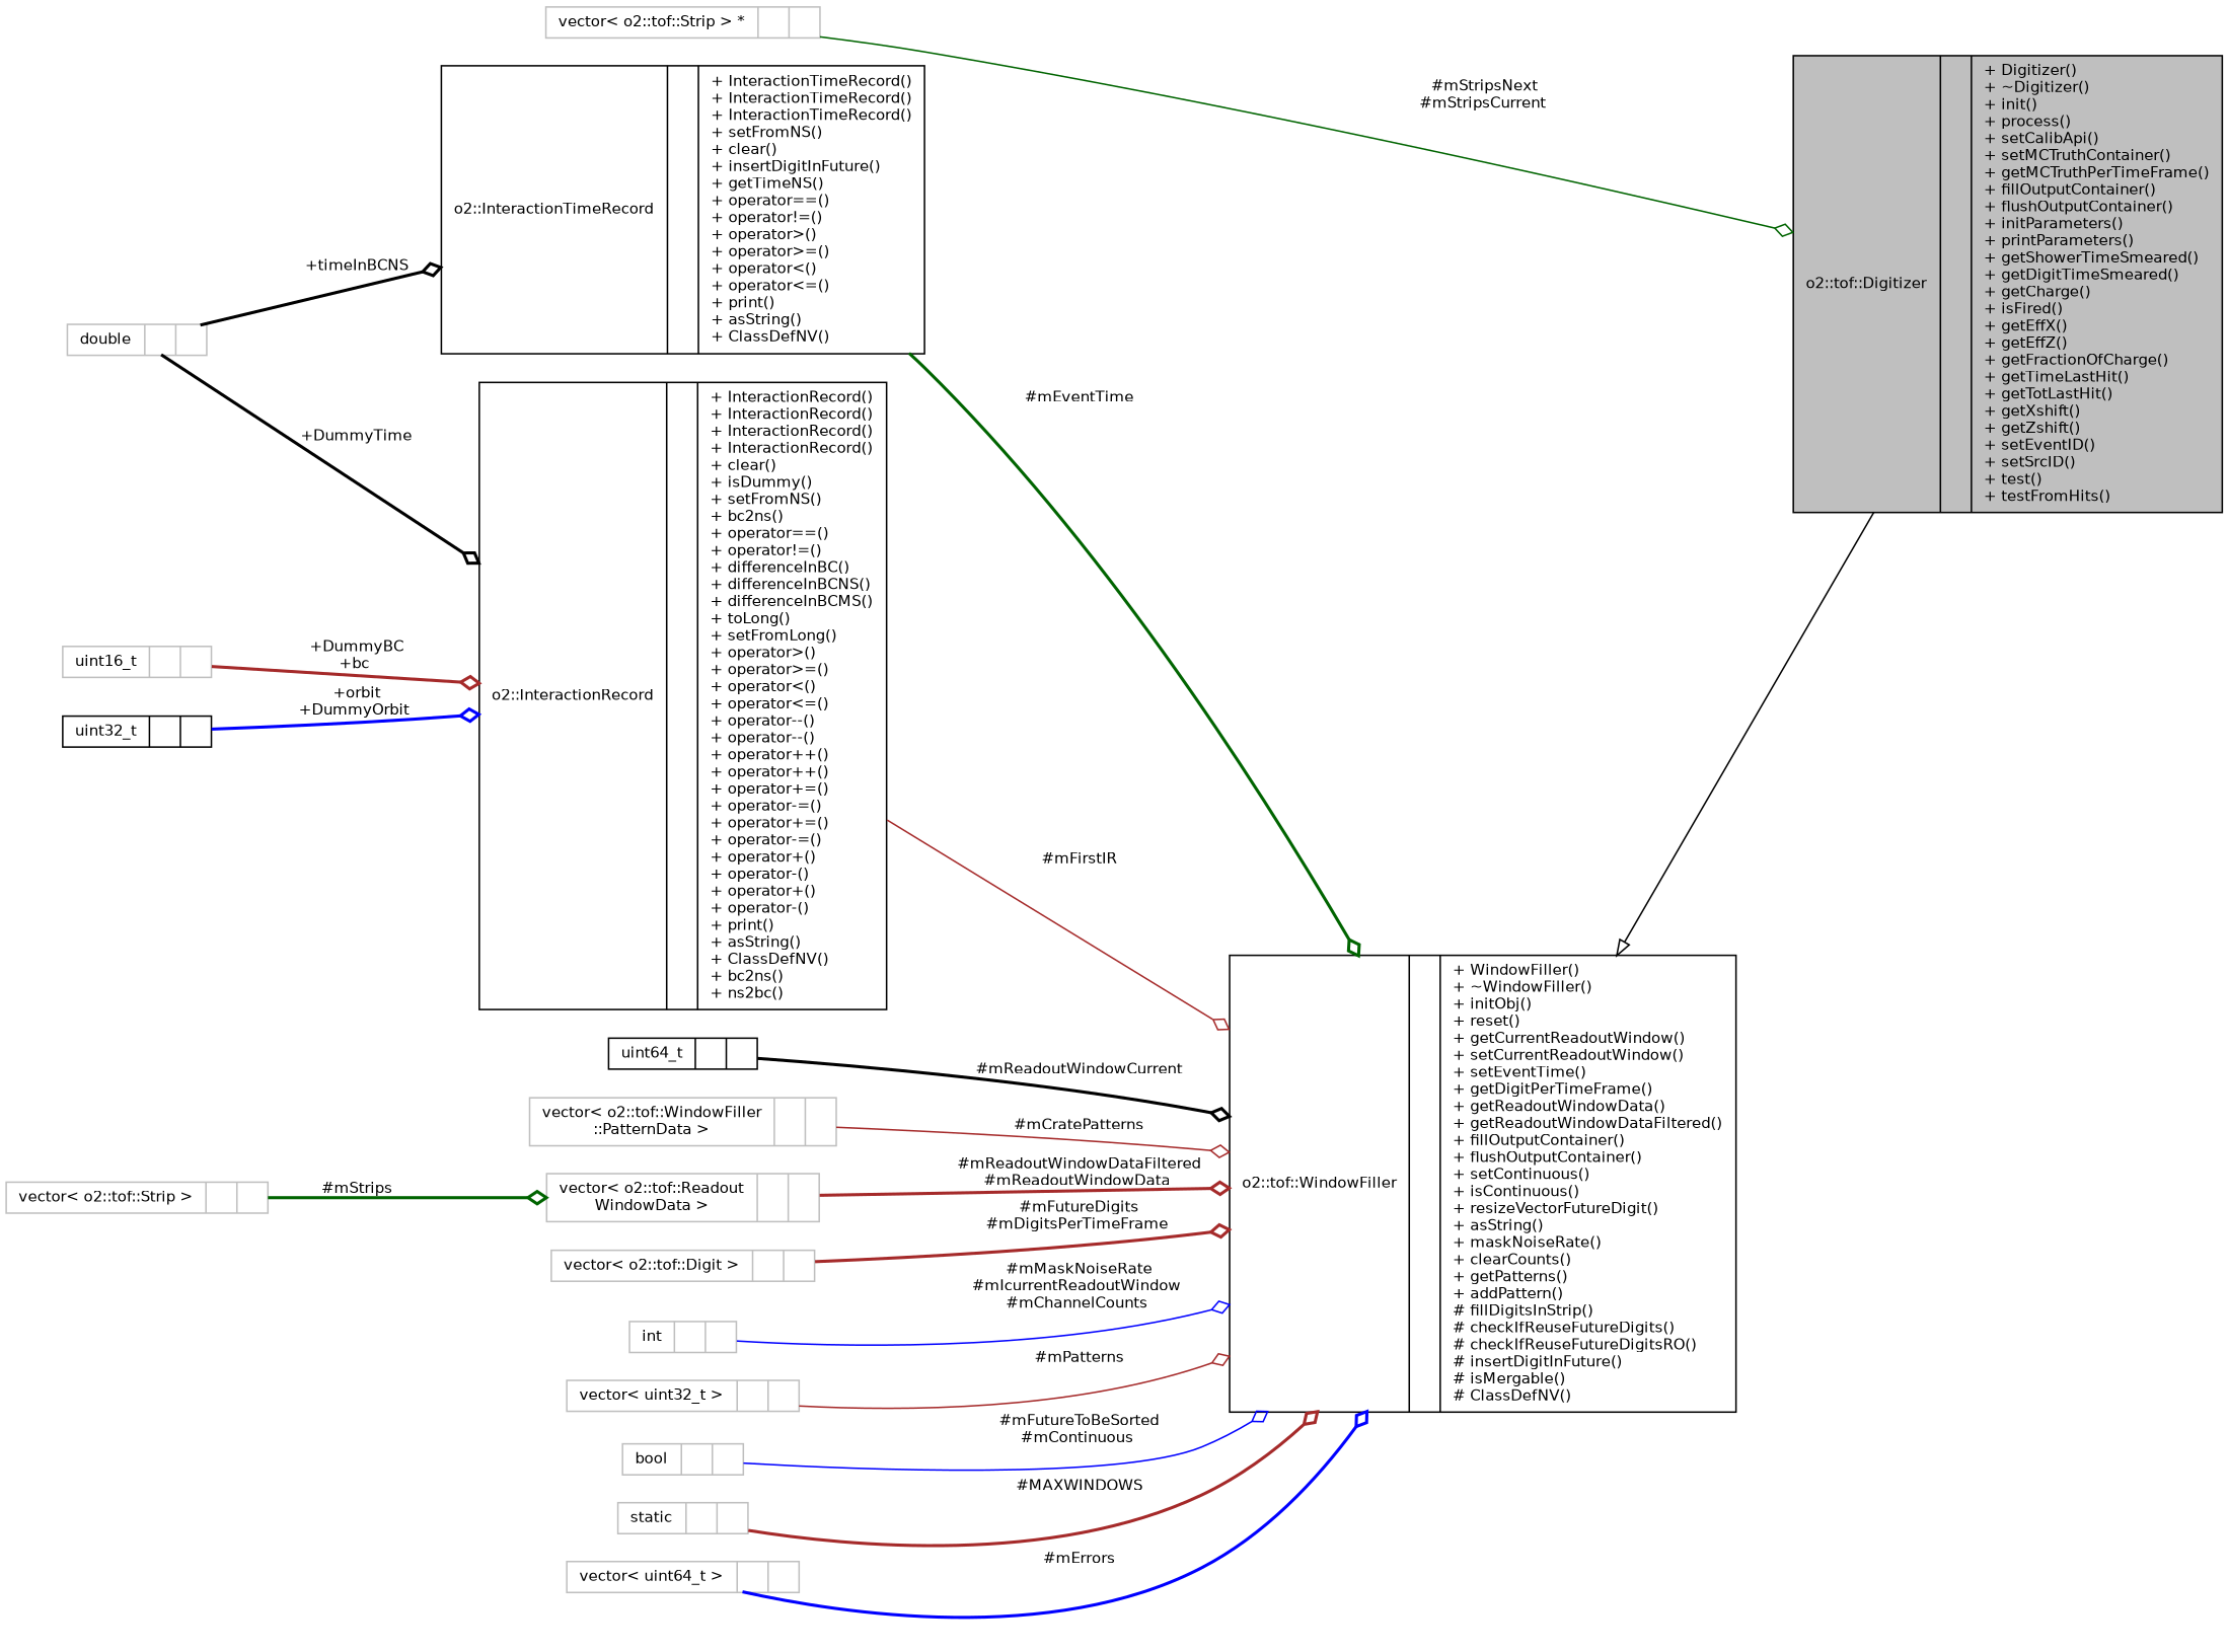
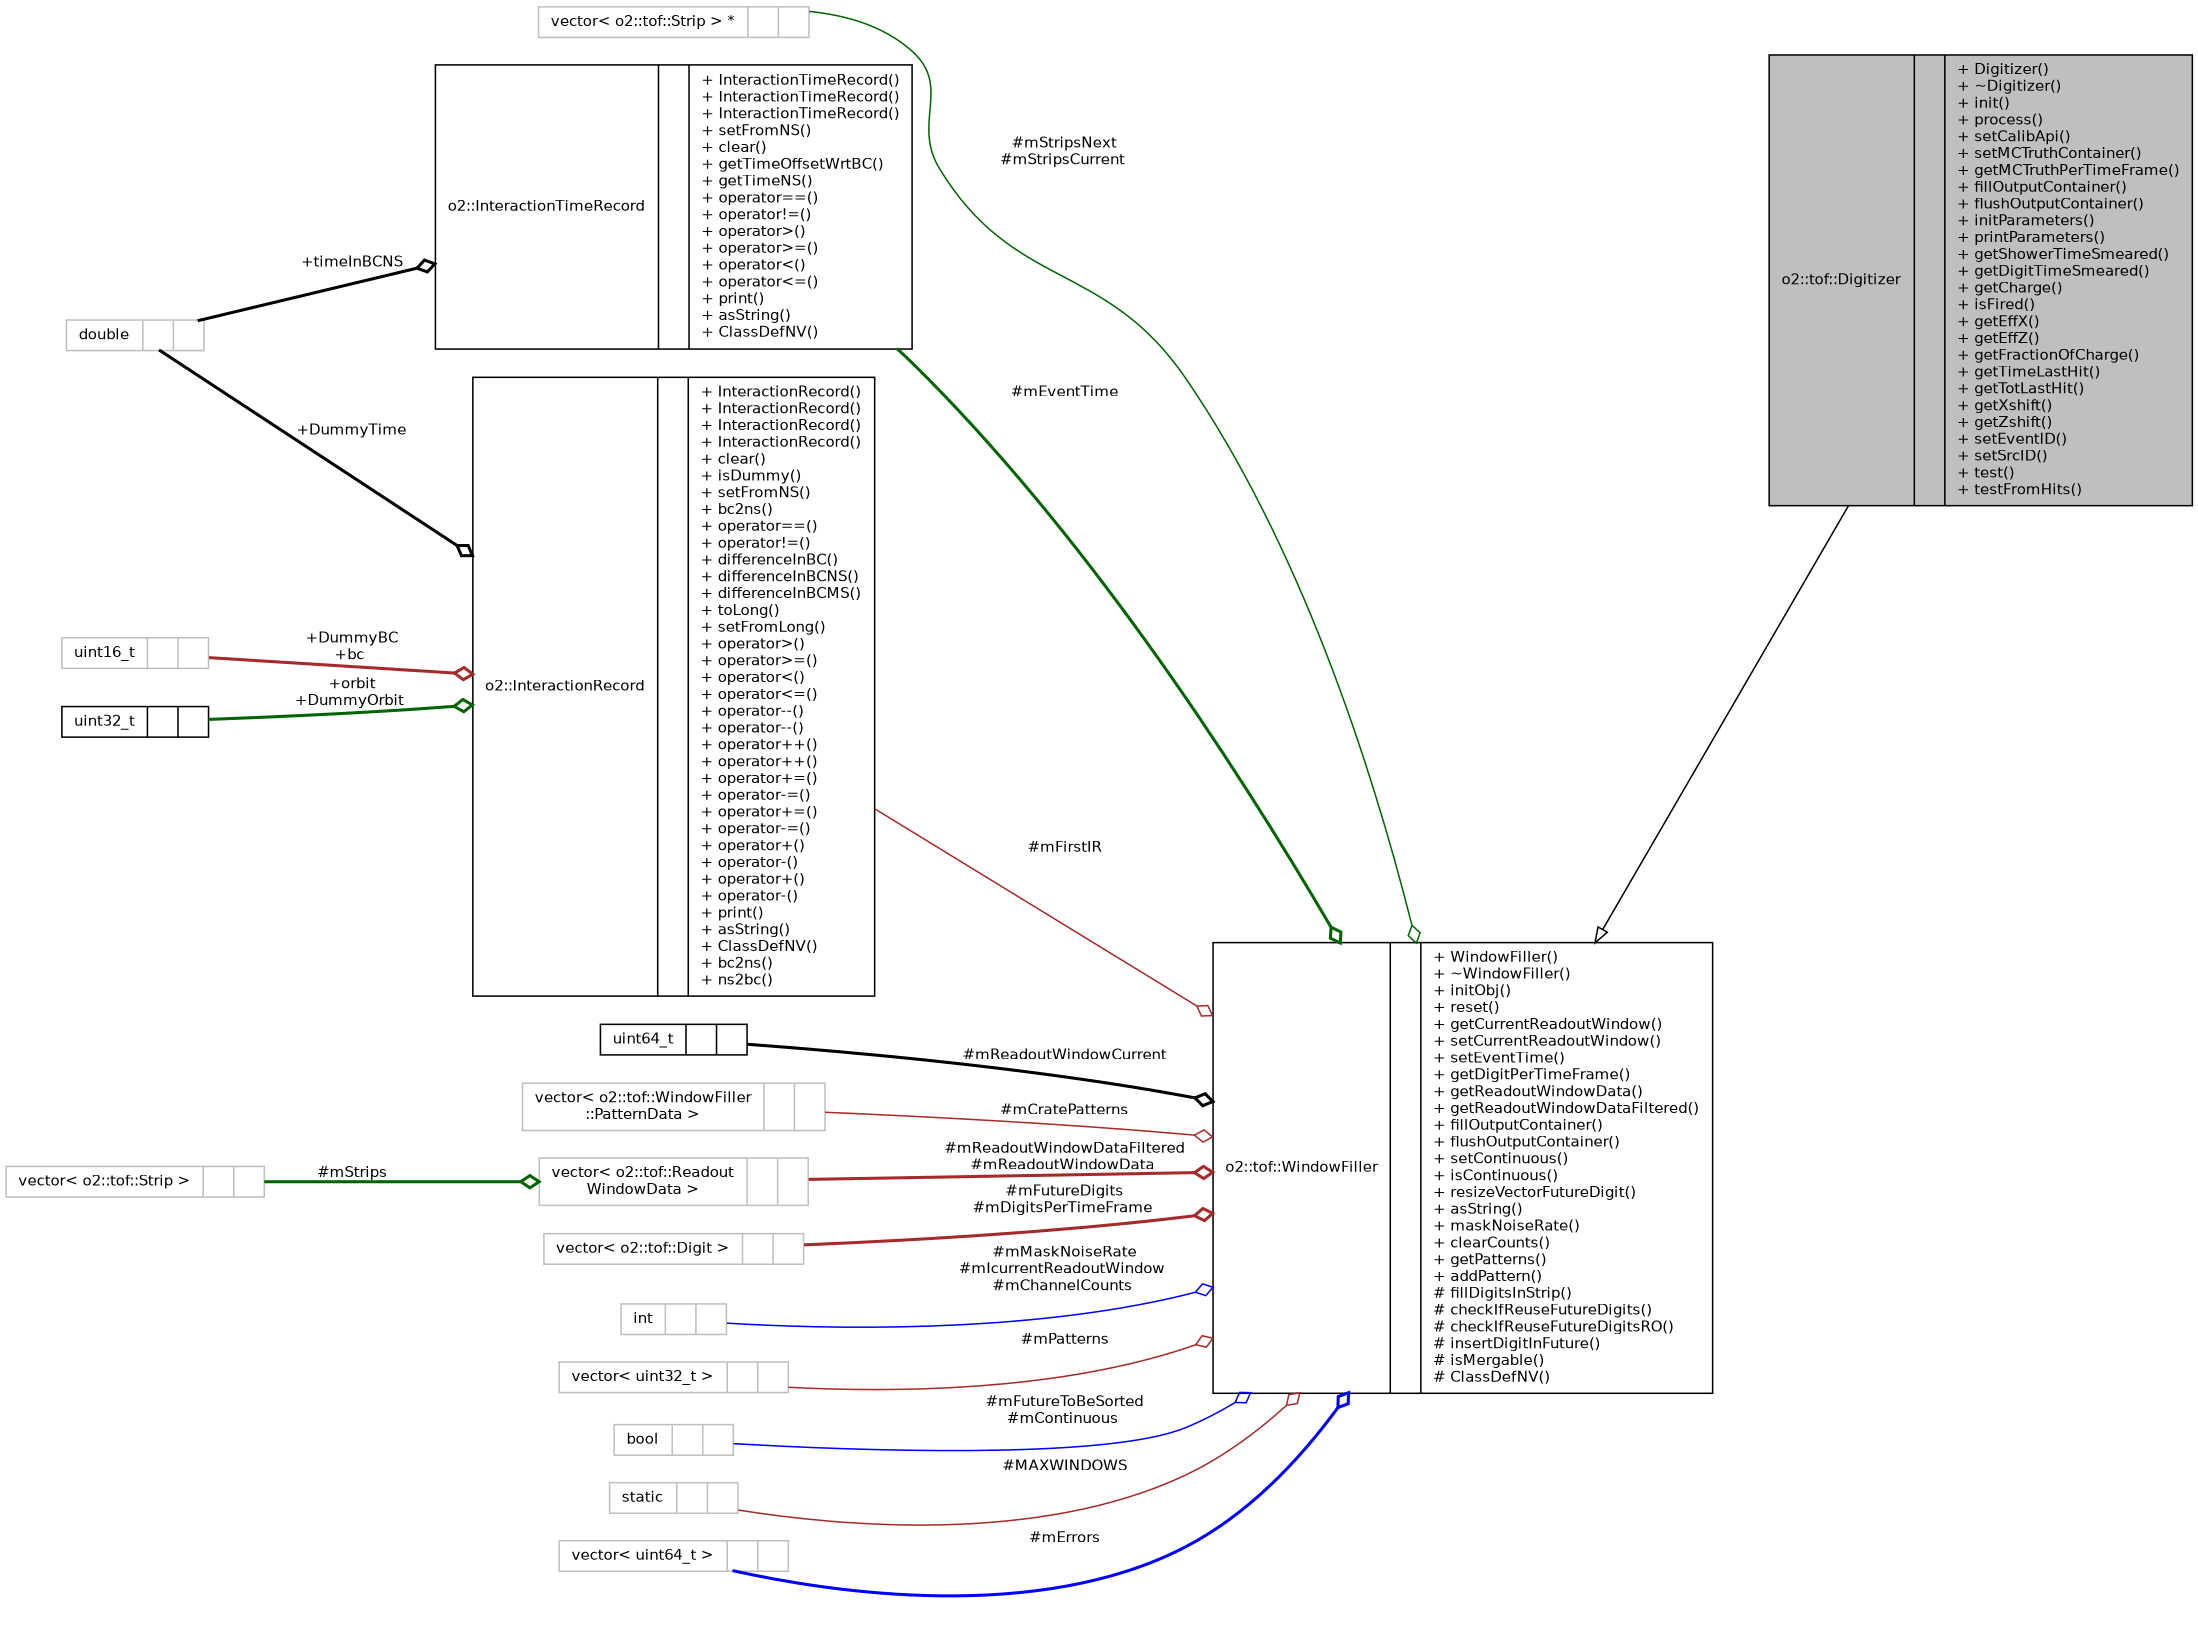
  digraph {
    rankdir=LR
    node [color=grey75 fontname=Helvetica fontsize=10 shape=record]
    edge [color=brown fontname=Helvetica fontsize=10 labelfontname=Helvetica labelfontsize=10 style=bold arrowhead=odiamond]
    n1 [color=black fillcolor=grey75 fontcolor=black height=0.2 label="{o2::tof::Digitizer\n||+ Digitizer()\l+ ~Digitizer()\l+ init()\l+ process()\l+ setCalibApi()\l+ setMCTruthContainer()\l+ getMCTruthPerTimeFrame()\l+ fillOutputContainer()\l+ flushOutputContainer()\l+ initParameters()\l+ printParameters()\l+ getShowerTimeSmeared()\l+ getDigitTimeSmeared()\l+ getCharge()\l+ isFired()\l+ getEffX()\l+ getEffZ()\l+ getFractionOfCharge()\l+ getTimeLastHit()\l+ getTotLastHit()\l+ getXshift()\l+ getZshift()\l+ setEventID()\l+ setSrcID()\l+ test()\l+ testFromHits()\l}" style=filled width=0.4]
    n2 [color=black height=0.2 label="{o2::tof::WindowFiller\n||+ WindowFiller()\l+ ~WindowFiller()\l+ initObj()\l+ reset()\l+ getCurrentReadoutWindow()\l+ setCurrentReadoutWindow()\l+ setEventTime()\l+ getDigitPerTimeFrame()\l+ getReadoutWindowData()\l+ getReadoutWindowDataFiltered()\l+ fillOutputContainer()\l+ flushOutputContainer()\l+ setContinuous()\l+ isContinuous()\l+ resizeVectorFutureDigit()\l+ asString()\l+ maskNoiseRate()\l+ clearCounts()\l+ getPatterns()\l+ addPattern()\l# fillDigitsInStrip()\l# checkIfReuseFutureDigits()\l# checkIfReuseFutureDigitsRO()\l# insertDigitInFuture()\l# isMergable()\l# ClassDefNV()\l}" width=0.4]
    n3 [height=0.2 label="{vector\< o2::tof::Strip \> *\n||}" width=0.4]
    n4 [color=black height=0.2 label="{o2::InteractionRecord\n||+ InteractionRecord()\l+ InteractionRecord()\l+ InteractionRecord()\l+ InteractionRecord()\l+ clear()\l+ isDummy()\l+ setFromNS()\l+ bc2ns()\l+ operator==()\l+ operator!=()\l+ differenceInBC()\l+ differenceInBCNS()\l+ differenceInBCMS()\l+ toLong()\l+ setFromLong()\l+ operator\>()\l+ operator\>=()\l+ operator\<()\l+ operator\<=()\l+ operator--()\l+ operator--()\l+ operator++()\l+ operator++()\l+ operator+=()\l+ operator-=()\l+ operator+=()\l+ operator-=()\l+ operator+()\l+ operator-()\l+ operator+()\l+ operator-()\l+ print()\l+ asString()\l+ ClassDefNV()\l+ bc2ns()\l+ ns2bc()\l}" width=0.4]
-   n5 [color=black height=0.2 label="{o2::InteractionTimeRecord\n||+ InteractionTimeRecord()\l+ InteractionTimeRecord()\l+ InteractionTimeRecord()\l+ setFromNS()\l+ clear()\l+ insertDigitInFuture()\l+ getTimeNS()\l+ operator==()\l+ operator!=()\l+ operator\>()\l+ operator\>=()\l+ operator\<()\l+ operator\<=()\l+ print()\l+ asString()\l+ ClassDefNV()\l}" width=0.4]
+   n5 [color=black height=0.2 label="{o2::InteractionTimeRecord\n||+ InteractionTimeRecord()\l+ InteractionTimeRecord()\l+ InteractionTimeRecord()\l+ setFromNS()\l+ clear()\l+ getTimeOffsetWrtBC()\l+ getTimeNS()\l+ operator==()\l+ operator!=()\l+ operator\>()\l+ operator\>=()\l+ operator\<()\l+ operator\<=()\l+ print()\l+ asString()\l+ ClassDefNV()\l}" width=0.4]
    n6 [height=0.2 label="{double\n||}" width=0.4]
    n7 [height=0.2 label="{uint16_t\n||}" width=0.4]
    n8 [color=black height=0.2 label="{uint32_t\n||}" width=0.4]
    n9 [color=black height=0.2 label="{uint64_t\n||}" width=0.4]
    n10 [height=0.2 label="{vector\< o2::tof::WindowFiller\l::PatternData \>\n||}" width=0.4]
    n11 [height=0.2 label="{vector\< o2::tof::Strip \>\n||}" width=0.4]
    n12 [height=0.2 label="{vector\< o2::tof::Readout\lWindowData \>\n||}" width=0.4]
    n13 [height=0.2 label="{vector\< o2::tof::Digit \>\n||}" width=0.4]
    n14 [height=0.2 label="{int\n||}" width=0.4]
    n15 [height=0.2 label="{vector\< uint32_t \>\n||}" width=0.4]
    n16 [height=0.2 label="{bool\n||}" width=0.4]
    n17 [height=0.2 label="{static\n||}" width=0.4]
    n18 [height=0.2 label="{vector\< uint64_t \>\n||}" width=0.4]
    n2 -> n1 [arrowtail=onormal color=black dir=back style=solid arrowhead=""]
-   n3 -> n1 [color=darkgreen label=" #mStripsNext\n#mStripsCurrent" style=solid]
+   n3 -> n2 [color=darkgreen label=" #mStripsNext\n#mStripsCurrent" style=solid]
    n4 -> n2 [label=" #mFirstIR" style=solid]
    n5 -> n2 [color=darkgreen label=" #mEventTime"]
    n6 -> n4 [color=black label=" +DummyTime"]
    n6 -> n5 [color=black label=" +timeInBCNS"]
    n7 -> n4 [label=" +DummyBC\n+bc"]
-   n8 -> n4 [color=blue label=" +orbit\n+DummyOrbit"]
+   n8 -> n4 [color=darkgreen label=" +orbit\n+DummyOrbit"]
    n9 -> n2 [color=black label=" #mReadoutWindowCurrent"]
    n10 -> n2 [label=" #mCratePatterns" style=solid]
    n11 -> n12 [color=darkgreen label=" #mStrips"]
    n12 -> n2 [label=" #mReadoutWindowDataFiltered\n#mReadoutWindowData"]
    n13 -> n2 [label=" #mFutureDigits\n#mDigitsPerTimeFrame"]
    n14 -> n2 [color=blue label=" #mMaskNoiseRate\n#mIcurrentReadoutWindow\n#mChannelCounts" style=solid]
    n15 -> n2 [label=" #mPatterns" style=solid]
    n16 -> n2 [color=blue label=" #mFutureToBeSorted\n#mContinuous" style=solid]
-   n17 -> n2 [label=" #MAXWINDOWS"]
+   n17 -> n2 [label=" #MAXWINDOWS" style=solid]
    n18 -> n2 [color=blue label=" #mErrors"]
  }
